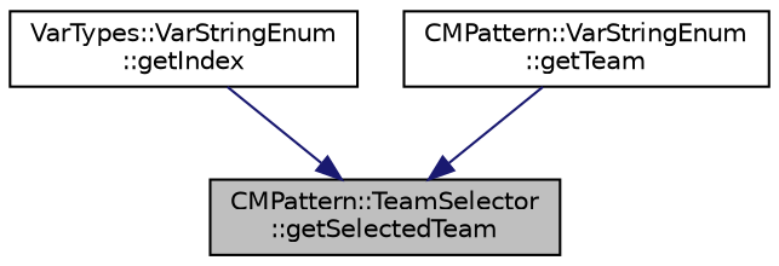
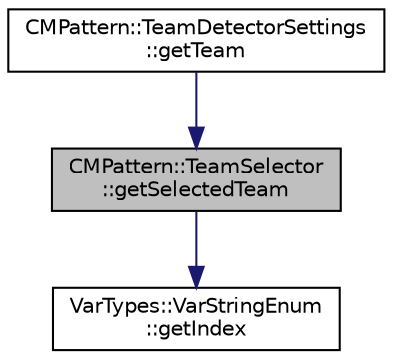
  digraph {
    rankdir=TB
    node [color=black fillcolor=white fontname=Helvetica fontsize=10 shape=record style=filled]
    edge [color=midnightblue fontname=Helvetica fontsize=10 labelfontname=Helvetica labelfontsize=10 style=solid]
    n1 [fillcolor=grey75 fontcolor=black height=0.2 label="CMPattern::TeamSelector\l::getSelectedTeam" width=0.4]
    n2 [height=0.2 label="VarTypes::VarStringEnum\l::getIndex" width=0.4]
-   n3 [height=0.2 label="CMPattern::VarStringEnum\l::getTeam" width=0.4]
-   n2 -> n1
+   n3 [height=0.2 label="CMPattern::TeamDetectorSettings\l::getTeam" width=0.4]
+   n1 -> n2
    n3 -> n1
  }
